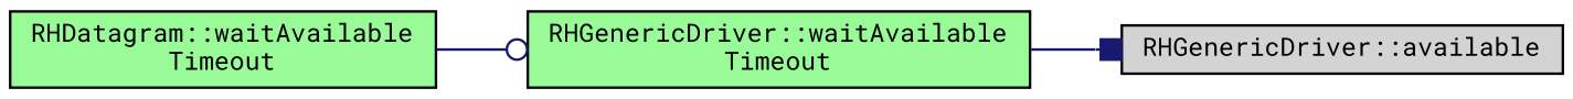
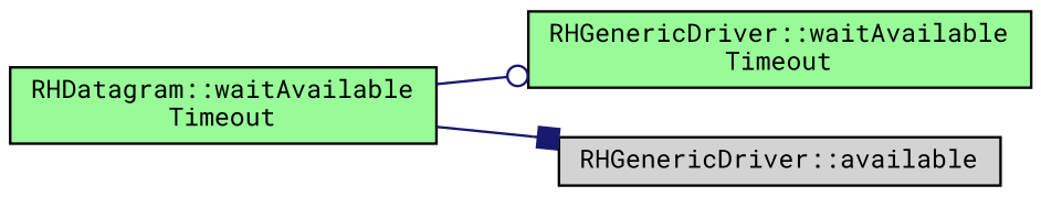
  digraph {
    fontname="Roboto Mono"
    rankdir=LR
    node [color=black fillcolor=palegreen fontname="Roboto Mono" fontsize=10 shape=record style=filled]
    edge [color=midnightblue fontname="Roboto Mono" fontsize=10 labelfontname=Helvetica labelfontsize=10 style=solid]
    n1 [fontcolor=black height=0.2 label="RHDatagram::waitAvailable\lTimeout" width=0.4]
    n2 [height=0.2 label="RHGenericDriver::waitAvailable\lTimeout" width=0.4]
    n3 [fillcolor=lightgrey height=0.2 label="RHGenericDriver::available" width=0.4]
    n1 -> n2 [arrowhead=odot]
-   n2 -> n3 [arrowhead=box]
+   n1 -> n3 [arrowhead=box]
  }
